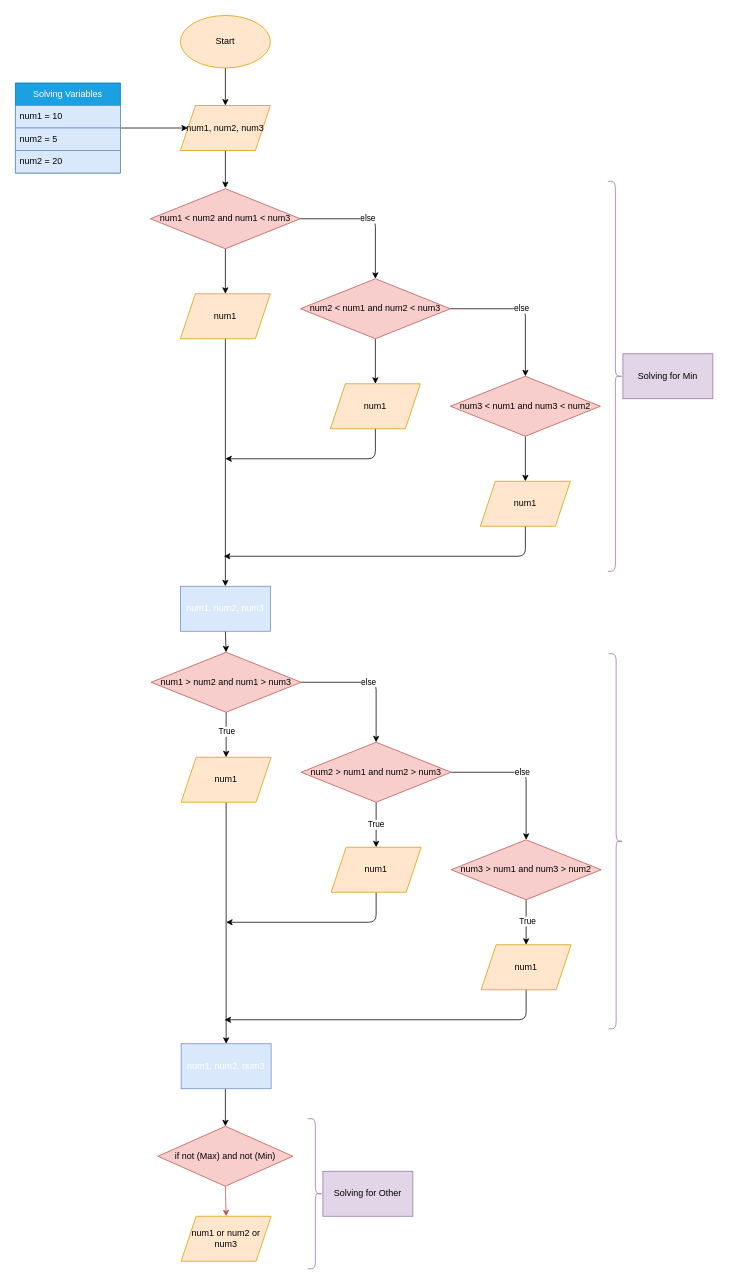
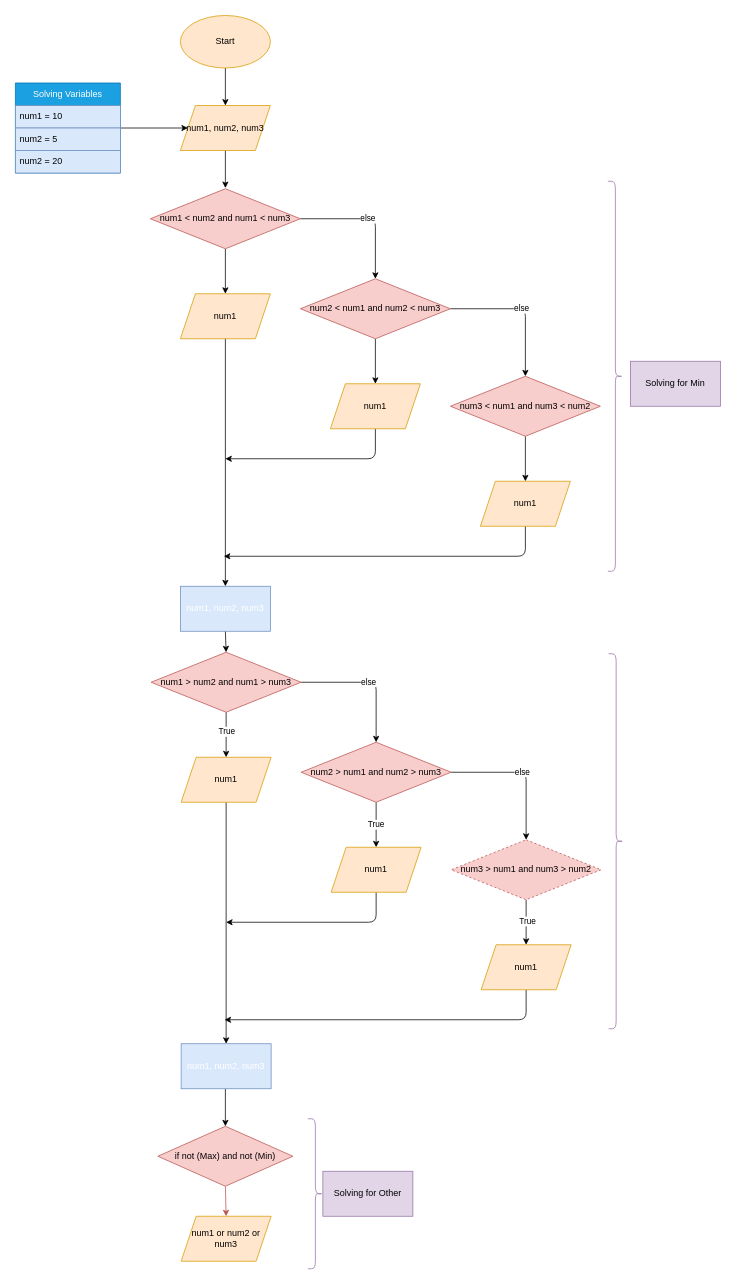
  <mxCell id="0" />
  <mxCell id="1" parent="0" />
  <mxCell id="2" style="edgeStyle=none;html=1;exitX=0.5;exitY=1;exitDx=0;exitDy=0;entryX=0.5;entryY=0;entryDx=0;entryDy=0;strokeColor=light-dark(#000000,#CCFFE6);" edge="1" parent="1" source="3" target="5"><mxGeometry relative="1" as="geometry" /></mxCell>
  <mxCell id="3" value="Start" style="ellipse;whiteSpace=wrap;html=1;fillColor=#ffe6cc;strokeColor=#d79b00;" vertex="1" parent="1"><mxGeometry x="240" y="20" width="120" height="70" as="geometry" /></mxCell>
  <mxCell id="4" style="edgeStyle=none;html=1;exitX=0.5;exitY=1;exitDx=0;exitDy=0;strokeColor=light-dark(#000000,#CCFFE6);" edge="1" parent="1" source="5"><mxGeometry relative="1" as="geometry"><mxPoint x="300" y="250" as="targetPoint" /></mxGeometry></mxCell>
  <mxCell id="5" value="num1, num2, num3" style="shape=parallelogram;perimeter=parallelogramPerimeter;whiteSpace=wrap;html=1;fixedSize=1;fillColor=#ffe6cc;strokeColor=#d79b00;" vertex="1" parent="1"><mxGeometry x="240" y="140" width="120" height="60" as="geometry" /></mxCell>
  <mxCell id="6" value="" style="edgeStyle=none;html=1;strokeColor=light-dark(#000000,#CCFFE6);" edge="1" parent="1" source="7" target="5"><mxGeometry relative="1" as="geometry" /></mxCell>
  <mxCell id="7" value="Solving Variables" style="swimlane;fontStyle=0;childLayout=stackLayout;horizontal=1;startSize=30;horizontalStack=0;resizeParent=1;resizeParentMax=0;resizeLast=0;collapsible=1;marginBottom=0;whiteSpace=wrap;html=1;fillColor=light-dark(#1BA1E2,#A8A8FF);strokeColor=#006EAF;fontColor=#ffffff;" vertex="1" parent="1"><mxGeometry x="20" y="110" width="140" height="120" as="geometry" /></mxCell>
  <mxCell id="8" value="num1 = 10" style="text;strokeColor=#6c8ebf;fillColor=#dae8fc;align=left;verticalAlign=middle;spacingLeft=4;spacingRight=4;overflow=hidden;points=[[0,0.5],[1,0.5]];portConstraint=eastwest;rotatable=0;whiteSpace=wrap;html=1;" vertex="1" parent="7"><mxGeometry y="30" width="140" height="30" as="geometry" /></mxCell>
  <mxCell id="9" value="num2 = 5" style="text;strokeColor=#6c8ebf;fillColor=#dae8fc;align=left;verticalAlign=middle;spacingLeft=4;spacingRight=4;overflow=hidden;points=[[0,0.5],[1,0.5]];portConstraint=eastwest;rotatable=0;whiteSpace=wrap;html=1;" vertex="1" parent="7"><mxGeometry y="60" width="140" height="30" as="geometry" /></mxCell>
  <mxCell id="10" value="num2 = 20" style="text;strokeColor=#6c8ebf;fillColor=#dae8fc;align=left;verticalAlign=middle;spacingLeft=4;spacingRight=4;overflow=hidden;points=[[0,0.5],[1,0.5]];portConstraint=eastwest;rotatable=0;whiteSpace=wrap;html=1;" vertex="1" parent="7"><mxGeometry y="90" width="140" height="30" as="geometry" /></mxCell>
  <mxCell id="11" value="else" style="edgeStyle=none;html=1;exitX=1;exitY=0.5;exitDx=0;exitDy=0;entryX=0.5;entryY=0;entryDx=0;entryDy=0;strokeColor=light-dark(#000000,#CCFFE6);" edge="1" parent="1" source="13" target="16"><mxGeometry relative="1" as="geometry"><Array as="points"><mxPoint x="500" y="291" /></Array></mxGeometry></mxCell>
  <mxCell id="12" style="edgeStyle=none;html=1;exitX=0.5;exitY=1;exitDx=0;exitDy=0;strokeColor=light-dark(#000000,#CCFFE6);" edge="1" parent="1" source="13"><mxGeometry relative="1" as="geometry"><mxPoint x="300" y="391" as="targetPoint" /></mxGeometry></mxCell>
  <mxCell id="13" value="num1 &amp;lt; num2 and num1 &amp;lt; num3" style="rhombus;whiteSpace=wrap;html=1;fillColor=#f8cecc;strokeColor=#b85450;" vertex="1" parent="1"><mxGeometry x="200" y="251" width="200" height="80" as="geometry" /></mxCell>
  <mxCell id="14" value="" style="edgeStyle=none;html=1;exitX=0.5;exitY=1;exitDx=0;exitDy=0;entryX=0.5;entryY=0;entryDx=0;entryDy=0;strokeColor=light-dark(#000000,#CCFFE6);" edge="1" parent="1" source="16" target="22"><mxGeometry relative="1" as="geometry" /></mxCell>
  <mxCell id="15" value="else" style="edgeStyle=none;html=1;exitX=1;exitY=0.5;exitDx=0;exitDy=0;entryX=0.5;entryY=0;entryDx=0;entryDy=0;strokeColor=light-dark(#000000,#CCFFE6);" edge="1" parent="1" source="16" target="20"><mxGeometry relative="1" as="geometry"><Array as="points"><mxPoint x="700" y="411" /></Array></mxGeometry></mxCell>
  <mxCell id="16" value="num2 &amp;lt; num1 and num2 &amp;lt; num3" style="rhombus;whiteSpace=wrap;html=1;fillColor=#f8cecc;strokeColor=#b85450;" vertex="1" parent="1"><mxGeometry x="400" y="371" width="200" height="80" as="geometry" /></mxCell>
  <mxCell id="17" style="edgeStyle=none;html=1;exitX=0.5;exitY=1;exitDx=0;exitDy=0;strokeColor=light-dark(#000000,#CCFFE6);entryX=0.5;entryY=0;entryDx=0;entryDy=0;" edge="1" parent="1" source="18"><mxGeometry relative="1" as="geometry"><mxPoint x="300" y="781" as="targetPoint" /></mxGeometry></mxCell>
  <mxCell id="18" value="num1" style="shape=parallelogram;perimeter=parallelogramPerimeter;whiteSpace=wrap;html=1;fixedSize=1;fillColor=#ffe6cc;strokeColor=#d79b00;" vertex="1" parent="1"><mxGeometry x="240" y="391" width="120" height="60" as="geometry" /></mxCell>
  <mxCell id="19" style="edgeStyle=none;html=1;exitX=0.5;exitY=1;exitDx=0;exitDy=0;strokeColor=light-dark(#000000,#CCFFE6);" edge="1" parent="1" source="20"><mxGeometry relative="1" as="geometry"><mxPoint x="700" y="641" as="targetPoint" /></mxGeometry></mxCell>
  <mxCell id="20" value="num3 &amp;lt; num1 and num3 &amp;lt; num2" style="rhombus;whiteSpace=wrap;html=1;fillColor=#f8cecc;strokeColor=#b85450;" vertex="1" parent="1"><mxGeometry x="600" y="501" width="200" height="80" as="geometry" /></mxCell>
  <mxCell id="21" style="edgeStyle=none;html=1;exitX=0.5;exitY=1;exitDx=0;exitDy=0;strokeColor=light-dark(#000000,#CCFFE6);" edge="1" parent="1" source="22"><mxGeometry relative="1" as="geometry"><mxPoint x="300" y="611" as="targetPoint" /><Array as="points"><mxPoint x="500" y="611" /></Array></mxGeometry></mxCell>
  <mxCell id="22" value="num1" style="shape=parallelogram;perimeter=parallelogramPerimeter;whiteSpace=wrap;html=1;fixedSize=1;fillColor=#ffe6cc;strokeColor=#d79b00;" vertex="1" parent="1"><mxGeometry x="440" y="511" width="120" height="60" as="geometry" /></mxCell>
  <mxCell id="23" style="edgeStyle=none;html=1;exitX=0.5;exitY=1;exitDx=0;exitDy=0;strokeColor=light-dark(#000000,#CCFFE6);" edge="1" parent="1" source="24"><mxGeometry relative="1" as="geometry"><mxPoint x="298" y="741" as="targetPoint" /><Array as="points"><mxPoint x="700" y="741" /></Array></mxGeometry></mxCell>
  <mxCell id="24" value="num1" style="shape=parallelogram;perimeter=parallelogramPerimeter;whiteSpace=wrap;html=1;fixedSize=1;fillColor=#ffe6cc;strokeColor=#d79b00;" vertex="1" parent="1"><mxGeometry x="640" y="641" width="120" height="60" as="geometry" /></mxCell>
  <mxCell id="25" value="else" style="edgeStyle=none;html=1;exitX=1;exitY=0.5;exitDx=0;exitDy=0;entryX=0.5;entryY=0;entryDx=0;entryDy=0;strokeColor=light-dark(#000000,#CCFFE6);" edge="1" source="29" target="32" parent="1"><mxGeometry relative="1" as="geometry"><Array as="points"><mxPoint x="501" y="909" /></Array></mxGeometry></mxCell>
  <mxCell id="26" style="edgeStyle=none;html=1;exitX=0.5;exitY=1;exitDx=0;exitDy=0;strokeColor=light-dark(#000000,#CCFFE6);" edge="1" source="29" parent="1"><mxGeometry relative="1" as="geometry"><mxPoint x="301" y="1009" as="targetPoint" /></mxGeometry></mxCell>
  <mxCell id="27" value="T" style="edgeLabel;html=1;align=center;verticalAlign=middle;resizable=0;points=[];" vertex="1" connectable="0" parent="26"><mxGeometry x="-0.153" y="-1" relative="1" as="geometry"><mxPoint as="offset" /></mxGeometry></mxCell>
  <mxCell id="28" value="True" style="edgeLabel;html=1;align=center;verticalAlign=middle;resizable=0;points=[];" vertex="1" connectable="0" parent="26"><mxGeometry x="-0.153" relative="1" as="geometry"><mxPoint as="offset" /></mxGeometry></mxCell>
  <mxCell id="29" value="num1 &amp;gt; num2 and num1 &amp;gt; num3" style="rhombus;whiteSpace=wrap;html=1;fillColor=#f8cecc;strokeColor=#b85450;" vertex="1" parent="1"><mxGeometry x="201" y="869" width="200" height="80" as="geometry" /></mxCell>
  <mxCell id="30" value="True" style="edgeStyle=none;html=1;exitX=0.5;exitY=1;exitDx=0;exitDy=0;entryX=0.5;entryY=0;entryDx=0;entryDy=0;strokeColor=light-dark(#000000,#CCFFE6);" edge="1" source="32" target="39" parent="1"><mxGeometry relative="1" as="geometry" /></mxCell>
  <mxCell id="31" value="else" style="edgeStyle=none;html=1;exitX=1;exitY=0.5;exitDx=0;exitDy=0;entryX=0.5;entryY=0;entryDx=0;entryDy=0;strokeColor=light-dark(#000000,#CCFFE6);" edge="1" source="32" target="37" parent="1"><mxGeometry relative="1" as="geometry"><Array as="points"><mxPoint x="701" y="1029" /></Array></mxGeometry></mxCell>
  <mxCell id="32" value="num2 &amp;gt; num1 and num2 &amp;gt; num3" style="rhombus;whiteSpace=wrap;html=1;fillColor=#f8cecc;strokeColor=#b85450;" vertex="1" parent="1"><mxGeometry x="401" y="989" width="200" height="80" as="geometry" /></mxCell>
  <mxCell id="33" style="edgeStyle=none;html=1;exitX=0.5;exitY=1;exitDx=0;exitDy=0;strokeColor=light-dark(#000000,#CCFFE6);" edge="1" source="34" parent="1"><mxGeometry relative="1" as="geometry"><mxPoint x="301" y="1391" as="targetPoint" /></mxGeometry></mxCell>
  <mxCell id="34" value="num1" style="shape=parallelogram;perimeter=parallelogramPerimeter;whiteSpace=wrap;html=1;fixedSize=1;fillColor=#ffe6cc;strokeColor=#d79b00;" vertex="1" parent="1"><mxGeometry x="241" y="1009" width="120" height="60" as="geometry" /></mxCell>
  <mxCell id="35" style="edgeStyle=none;html=1;exitX=0.5;exitY=1;exitDx=0;exitDy=0;strokeColor=light-dark(#000000,#CCFFE6);" edge="1" source="37" parent="1"><mxGeometry relative="1" as="geometry"><mxPoint x="701" y="1259" as="targetPoint" /></mxGeometry></mxCell>
  <mxCell id="36" value="True" style="edgeLabel;html=1;align=center;verticalAlign=middle;resizable=0;points=[];" vertex="1" connectable="0" parent="35"><mxGeometry x="-0.08" y="1" relative="1" as="geometry"><mxPoint as="offset" /></mxGeometry></mxCell>
- <mxCell id="37" value="num3 &amp;gt; num1 and num3 &amp;gt; num2" style="rhombus;whiteSpace=wrap;html=1;fillColor=#f8cecc;strokeColor=#b85450;" vertex="1" parent="1"><mxGeometry x="601" y="1119" width="200" height="80" as="geometry" /></mxCell>
+ <mxCell id="37" value="num3 &amp;gt; num1 and num3 &amp;gt; num2" style="rhombus;whiteSpace=wrap;html=1;fillColor=#f8cecc;strokeColor=#b85450;dashed=1;" vertex="1" parent="1"><mxGeometry x="601" y="1119" width="200" height="80" as="geometry" /></mxCell>
  <mxCell id="38" style="edgeStyle=none;html=1;exitX=0.5;exitY=1;exitDx=0;exitDy=0;strokeColor=light-dark(#000000,#CCFFE6);" edge="1" source="39" parent="1"><mxGeometry relative="1" as="geometry"><mxPoint x="301" y="1229" as="targetPoint" /><Array as="points"><mxPoint x="501" y="1229" /></Array></mxGeometry></mxCell>
  <mxCell id="39" value="num1" style="shape=parallelogram;perimeter=parallelogramPerimeter;whiteSpace=wrap;html=1;fixedSize=1;fillColor=#ffe6cc;strokeColor=#d79b00;" vertex="1" parent="1"><mxGeometry x="441" y="1129" width="120" height="60" as="geometry" /></mxCell>
  <mxCell id="40" style="edgeStyle=none;html=1;exitX=0.5;exitY=1;exitDx=0;exitDy=0;strokeColor=light-dark(#000000,#CCFFE6);" edge="1" source="41" parent="1"><mxGeometry relative="1" as="geometry"><mxPoint x="299" y="1359" as="targetPoint" /><Array as="points"><mxPoint x="701" y="1359" /></Array></mxGeometry></mxCell>
  <mxCell id="41" value="num1" style="shape=parallelogram;perimeter=parallelogramPerimeter;whiteSpace=wrap;html=1;fixedSize=1;fillColor=#ffe6cc;strokeColor=#d79b00;" vertex="1" parent="1"><mxGeometry x="641" y="1259" width="120" height="60" as="geometry" /></mxCell>
  <mxCell id="42" style="edgeStyle=none;html=1;exitX=0.5;exitY=1;exitDx=0;exitDy=0;entryX=0.5;entryY=0;entryDx=0;entryDy=0;strokeColor=light-dark(#000000,#CCFFE6);" edge="1" parent="1" target="29"><mxGeometry relative="1" as="geometry"><mxPoint x="300" y="841" as="sourcePoint" /></mxGeometry></mxCell>
  <mxCell id="43" style="edgeStyle=none;html=1;exitX=0.5;exitY=1;exitDx=0;exitDy=0;entryX=0.5;entryY=0;entryDx=0;entryDy=0;strokeColor=light-dark(#000000,#CCFFE6);" edge="1" parent="1" target="48"><mxGeometry relative="1" as="geometry"><mxPoint x="300" y="1451" as="sourcePoint" /></mxGeometry></mxCell>
  <mxCell id="44" value="" style="shape=curlyBracket;whiteSpace=wrap;html=1;rounded=1;flipH=1;labelPosition=right;verticalLabelPosition=middle;align=left;verticalAlign=middle;fillColor=#e1d5e7;strokeColor=#9673a6;" vertex="1" parent="1"><mxGeometry x="810" y="241" width="20" height="520" as="geometry" /></mxCell>
- <mxCell id="45" value="Solving for Min" style="rounded=0;whiteSpace=wrap;html=1;fillColor=#e1d5e7;strokeColor=#9673a6;" vertex="1" parent="1"><mxGeometry x="830" y="471" width="120" height="60" as="geometry" /></mxCell>
+ <mxCell id="45" value="Solving for Min" style="rounded=0;whiteSpace=wrap;html=1;fillColor=#e1d5e7;strokeColor=#9673a6;" vertex="1" parent="1"><mxGeometry x="840" y="481" width="120" height="60" as="geometry" /></mxCell>
  <mxCell id="46" value="" style="shape=curlyBracket;whiteSpace=wrap;html=1;rounded=1;flipH=1;labelPosition=right;verticalLabelPosition=middle;align=left;verticalAlign=middle;fillColor=#e1d5e7;strokeColor=#9673a6;" vertex="1" parent="1"><mxGeometry x="811" y="871" width="20" height="500" as="geometry" /></mxCell>
  <mxCell id="47" style="edgeStyle=none;html=1;exitX=0.5;exitY=1;exitDx=0;exitDy=0;entryX=0.5;entryY=0;entryDx=0;entryDy=0;fillColor=#f8cecc;strokeColor=light-dark(#B85450,#CCFFE6);" edge="1" parent="1" source="48" target="49"><mxGeometry relative="1" as="geometry" /></mxCell>
  <mxCell id="48" value="if not (Max) and not (Min)" style="rhombus;whiteSpace=wrap;html=1;fillColor=#f8cecc;strokeColor=#b85450;" vertex="1" parent="1"><mxGeometry x="210" y="1501" width="180" height="80" as="geometry" /></mxCell>
  <mxCell id="49" value="num1 or num2 or num3" style="shape=parallelogram;perimeter=parallelogramPerimeter;whiteSpace=wrap;html=1;fixedSize=1;fillColor=#ffe6cc;strokeColor=#d79b00;" vertex="1" parent="1"><mxGeometry x="241" y="1621" width="120" height="60" as="geometry" /></mxCell>
  <mxCell id="50" value="&lt;span&gt;&lt;font style=&quot;color: rgb(255, 255, 255);&quot;&gt;num1, num2, num3&lt;/font&gt;&lt;/span&gt;" style="rounded=0;whiteSpace=wrap;html=1;strokeColor=#6c8ebf;fillColor=#dae8fc;" vertex="1" parent="1"><mxGeometry x="240" y="781" width="120" height="60" as="geometry" /></mxCell>
  <mxCell id="51" value="&lt;span&gt;&lt;font style=&quot;color: rgb(255, 255, 255);&quot;&gt;num1, num2, num3&lt;/font&gt;&lt;/span&gt;" style="rounded=0;whiteSpace=wrap;html=1;fillColor=#dae8fc;strokeColor=#6c8ebf;" vertex="1" parent="1"><mxGeometry x="241" y="1391" width="120" height="60" as="geometry" /></mxCell>
  <mxCell id="52" value="Solving for Other" style="rounded=0;whiteSpace=wrap;html=1;fillColor=#e1d5e7;strokeColor=#9673a6;" vertex="1" parent="1"><mxGeometry x="430" y="1561" width="120" height="60" as="geometry" /></mxCell>
  <mxCell id="53" value="" style="shape=curlyBracket;whiteSpace=wrap;html=1;rounded=1;flipH=1;labelPosition=right;verticalLabelPosition=middle;align=left;verticalAlign=middle;fillColor=#e1d5e7;strokeColor=#9673a6;size=0.5;" vertex="1" parent="1"><mxGeometry x="410" y="1491" width="20" height="200" as="geometry" /></mxCell>
